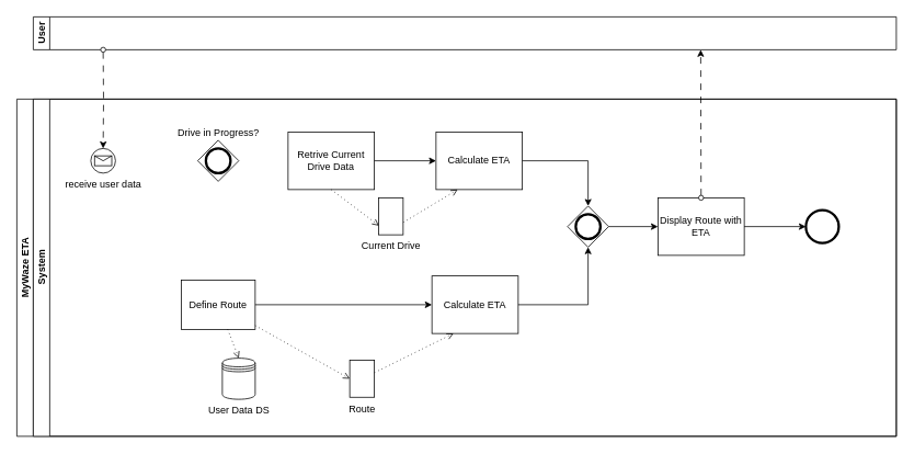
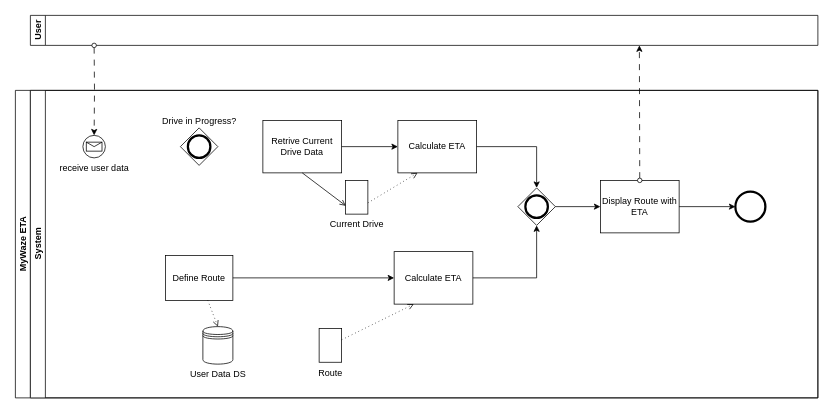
  <mxCell id="0" />
  <mxCell id="1" parent="0" />
  <mxCell id="2" value="User" style="swimlane;html=1;startSize=20;horizontal=0;" parent="1" vertex="1"><mxGeometry x="40" y="20" width="1050" height="40" as="geometry" /></mxCell>
  <mxCell id="3" value="MyWaze ETA" style="swimlane;html=1;childLayout=stackLayout;resizeParent=1;resizeParentMax=0;horizontal=0;startSize=20;horizontalStack=0;whiteSpace=wrap;" parent="1" vertex="1"><mxGeometry x="20" y="120" width="1070" height="410" as="geometry" /></mxCell>
  <mxCell id="4" value="System" style="swimlane;html=1;startSize=20;horizontal=0;" parent="3" vertex="1"><mxGeometry x="20" width="1050" height="410" as="geometry" /></mxCell>
  <mxCell id="5" value="Calculate ETA" style="points=[[0.25,0,0],[0.5,0,0],[0.75,0,0],[1,0.25,0],[1,0.5,0],[1,0.75,0],[0.75,1,0],[0.5,1,0],[0.25,1,0],[0,0.75,0],[0,0.5,0],[0,0.25,0]];shape=mxgraph.bpmn.task2;whiteSpace=wrap;rectStyle=rounded;size=10;html=1;container=1;expand=0;collapsible=0;taskMarker=abstract;" parent="4" vertex="1"><mxGeometry x="485" y="215" width="105" height="70" as="geometry" /></mxCell>
  <mxCell id="6" value="Define Route" style="points=[[0.25,0,0],[0.5,0,0],[0.75,0,0],[1,0.25,0],[1,0.5,0],[1,0.75,0],[0.75,1,0],[0.5,1,0],[0.25,1,0],[0,0.75,0],[0,0.5,0],[0,0.25,0]];shape=mxgraph.bpmn.task2;whiteSpace=wrap;rectStyle=rounded;size=10;html=1;container=1;expand=0;collapsible=0;taskMarker=abstract;" vertex="1" parent="4"><mxGeometry x="180" y="220" width="90" height="60" as="geometry" /></mxCell>
  <mxCell id="7" value="Display Route with ETA" style="shape=mxgraph.bpmn.task2;whiteSpace=wrap;rectStyle=rounded;size=10;html=1;container=1;expand=0;collapsible=0;taskMarker=send;points=[[0.25,0,0],[0.5,0,0],[0.75,0,0],[1,0.25,0],[1,0.5,0],[1,0.75,0],[0.75,1,0],[0.5,1,0],[0.25,1,0],[0,0.75,0],[0,0.5,0],[0,0.25,0]];" vertex="1" parent="4"><mxGeometry x="760" y="120" width="105" height="70" as="geometry" /></mxCell>
  <mxCell id="8" value="receive user data" style="points=[[0.145,0.145,0],[0.5,0,0],[0.855,0.145,0],[1,0.5,0],[0.855,0.855,0],[0.5,1,0],[0.145,0.855,0],[0,0.5,0]];shape=mxgraph.bpmn.event;html=1;verticalLabelPosition=bottom;labelBackgroundColor=#ffffff;verticalAlign=top;align=center;perimeter=ellipsePerimeter;outlineConnect=0;aspect=fixed;outline=standard;symbol=message;" vertex="1" parent="4"><mxGeometry x="70" y="60" width="30" height="30" as="geometry" /></mxCell>
  <mxCell id="9" value="Drive in Progress?" style="points=[[0.25,0.25,0],[0.5,0,0],[0.75,0.25,0],[1,0.5,0],[0.75,0.75,0],[0.5,1,0],[0.25,0.75,0],[0,0.5,0]];shape=mxgraph.bpmn.gateway2;html=1;verticalLabelPosition=top;labelBackgroundColor=#ffffff;verticalAlign=bottom;align=center;perimeter=rhombusPerimeter;outlineConnect=0;outline=end;symbol=general;labelPosition=center;" vertex="1" parent="4"><mxGeometry x="200" y="50" width="50" height="50" as="geometry" /></mxCell>
  <mxCell id="10" value="Calculate ETA" style="shape=mxgraph.bpmn.task2;whiteSpace=wrap;rectStyle=rounded;size=10;html=1;container=1;expand=0;collapsible=0;taskMarker=abstract;points=[[0.25,0,0],[0.5,0,0],[0.75,0,0],[1,0.25,0],[1,0.5,0],[1,0.75,0],[0.75,1,0],[0.5,1,0],[0.25,1,0],[0,0.75,0],[0,0.5,0],[0,0.25,0]];isLoopStandard=1;" vertex="1" parent="4"><mxGeometry x="490" y="40" width="105" height="70" as="geometry" /></mxCell>
  <mxCell id="11" value="Retrive Current Drive Data" style="points=[[0.25,0,0],[0.5,0,0],[0.75,0,0],[1,0.25,0],[1,0.5,0],[1,0.75,0],[0.75,1,0],[0.5,1,0],[0.25,1,0],[0,0.75,0],[0,0.5,0],[0,0.25,0]];shape=mxgraph.bpmn.task2;whiteSpace=wrap;rectStyle=rounded;size=10;html=1;container=1;expand=0;collapsible=0;taskMarker=abstract;" vertex="1" parent="4"><mxGeometry x="310" y="40" width="105" height="70" as="geometry" /></mxCell>
  <mxCell id="12" value="" style="points=[[0.145,0.145,0],[0.5,0,0],[0.855,0.145,0],[1,0.5,0],[0.855,0.855,0],[0.5,1,0],[0.145,0.855,0],[0,0.5,0]];shape=mxgraph.bpmn.event;html=1;verticalLabelPosition=bottom;labelBackgroundColor=#ffffff;verticalAlign=top;align=center;perimeter=ellipsePerimeter;outlineConnect=0;aspect=fixed;outline=end;symbol=terminate2;" vertex="1" parent="4"><mxGeometry x="940" y="135" width="40" height="40" as="geometry" /></mxCell>
  <mxCell id="13" style="edgeStyle=orthogonalEdgeStyle;rounded=0;orthogonalLoop=1;jettySize=auto;html=1;entryX=0;entryY=0.5;entryDx=0;entryDy=0;entryPerimeter=0;" edge="1" parent="4" source="11" target="10"><mxGeometry relative="1" as="geometry" /></mxCell>
  <mxCell id="14" value="" style="points=[[0.25,0.25,0],[0.5,0,0],[0.75,0.25,0],[1,0.5,0],[0.75,0.75,0],[0.5,1,0],[0.25,0.75,0],[0,0.5,0]];shape=mxgraph.bpmn.gateway2;html=1;verticalLabelPosition=bottom;labelBackgroundColor=#ffffff;verticalAlign=top;align=center;perimeter=rhombusPerimeter;outlineConnect=0;outline=end;symbol=general;" vertex="1" parent="4"><mxGeometry x="650" y="130" width="50" height="50" as="geometry" /></mxCell>
  <mxCell id="15" style="edgeStyle=orthogonalEdgeStyle;rounded=0;orthogonalLoop=1;jettySize=auto;html=1;entryX=0.5;entryY=0;entryDx=0;entryDy=0;entryPerimeter=0;" edge="1" parent="4" source="10" target="14"><mxGeometry relative="1" as="geometry" /></mxCell>
  <mxCell id="16" style="edgeStyle=orthogonalEdgeStyle;rounded=0;orthogonalLoop=1;jettySize=auto;html=1;entryX=0.5;entryY=1;entryDx=0;entryDy=0;entryPerimeter=0;" edge="1" parent="4" source="5" target="14"><mxGeometry relative="1" as="geometry" /></mxCell>
  <mxCell id="17" style="edgeStyle=orthogonalEdgeStyle;rounded=0;orthogonalLoop=1;jettySize=auto;html=1;entryX=0;entryY=0.5;entryDx=0;entryDy=0;entryPerimeter=0;" edge="1" parent="4" source="14" target="7"><mxGeometry relative="1" as="geometry" /></mxCell>
  <mxCell id="18" style="edgeStyle=orthogonalEdgeStyle;rounded=0;orthogonalLoop=1;jettySize=auto;html=1;entryX=0;entryY=0.5;entryDx=0;entryDy=0;entryPerimeter=0;" edge="1" parent="4" source="7" target="12"><mxGeometry relative="1" as="geometry" /></mxCell>
  <mxCell id="19" style="edgeStyle=orthogonalEdgeStyle;rounded=0;orthogonalLoop=1;jettySize=auto;html=1;entryX=0;entryY=0.5;entryDx=0;entryDy=0;entryPerimeter=0;" edge="1" parent="4" source="6" target="5"><mxGeometry relative="1" as="geometry" /></mxCell>
  <mxCell id="20" value="Current Drive" style="shape=mxgraph.bpmn.data2;labelPosition=center;verticalLabelPosition=bottom;align=center;verticalAlign=top;size=15;html=1;" vertex="1" parent="4"><mxGeometry x="420" y="120" width="30" height="45" as="geometry" /></mxCell>
- <mxCell id="21" style="rounded=0;orthogonalLoop=1;jettySize=auto;html=1;entryX=0.018;entryY=0.752;entryDx=0;entryDy=0;entryPerimeter=0;exitX=0.5;exitY=1;exitDx=0;exitDy=0;exitPerimeter=0;dashed=1;dashPattern=1 4;endArrow=open;endFill=0;" edge="1" parent="4" source="11" target="20"><mxGeometry relative="1" as="geometry" /></mxCell>
+ <mxCell id="21" style="rounded=0;orthogonalLoop=1;jettySize=auto;html=1;entryX=0.018;entryY=0.752;entryDx=0;entryDy=0;entryPerimeter=0;exitX=0.5;exitY=1;exitDx=0;exitDy=0;exitPerimeter=0;dashed=0;dashPattern=1 4;endArrow=open;endFill=0;" edge="1" parent="4" source="11" target="20"><mxGeometry relative="1" as="geometry" /></mxCell>
  <mxCell id="22" style="rounded=0;orthogonalLoop=1;jettySize=auto;html=1;entryX=0.25;entryY=1;entryDx=0;entryDy=0;entryPerimeter=0;dashed=1;dashPattern=1 4;exitX=0;exitY=0;exitDx=30;exitDy=30;exitPerimeter=0;endArrow=open;endFill=0;" edge="1" parent="4" source="20" target="10"><mxGeometry relative="1" as="geometry" /></mxCell>
  <mxCell id="23" value="Route" style="shape=mxgraph.bpmn.data2;labelPosition=center;verticalLabelPosition=bottom;align=center;verticalAlign=top;size=15;html=1;" vertex="1" parent="4"><mxGeometry x="385" y="317.5" width="30" height="45" as="geometry" /></mxCell>
- <mxCell id="24" style="rounded=0;orthogonalLoop=1;jettySize=auto;html=1;entryX=0;entryY=0.5;entryDx=0;entryDy=0;entryPerimeter=0;dashed=1;dashPattern=1 4;endArrow=open;endFill=0;" edge="1" parent="4" source="6" target="23"><mxGeometry relative="1" as="geometry" /></mxCell>
  <mxCell id="25" value="User Data DS" style="shape=datastore;html=1;labelPosition=center;verticalLabelPosition=bottom;align=center;verticalAlign=top;" vertex="1" parent="4"><mxGeometry x="230" y="315" width="40" height="50" as="geometry" /></mxCell>
  <mxCell id="26" style="rounded=0;orthogonalLoop=1;jettySize=auto;html=1;entryX=0.5;entryY=0;entryDx=0;entryDy=0;dashed=1;dashPattern=1 4;endArrow=open;endFill=0;" edge="1" parent="4" source="6" target="25"><mxGeometry relative="1" as="geometry" /></mxCell>
  <mxCell id="27" style="edgeStyle=none;shape=connector;rounded=0;orthogonalLoop=1;jettySize=auto;html=1;entryX=0.25;entryY=1;entryDx=0;entryDy=0;entryPerimeter=0;dashed=1;dashPattern=1 4;strokeColor=default;align=center;verticalAlign=middle;fontFamily=Helvetica;fontSize=11;fontColor=default;labelBackgroundColor=default;endArrow=open;endFill=0;" edge="1" parent="4" source="23" target="5"><mxGeometry relative="1" as="geometry" /></mxCell>
  <mxCell id="28" style="edgeStyle=orthogonalEdgeStyle;shape=connector;rounded=0;orthogonalLoop=1;jettySize=auto;html=1;align=center;verticalAlign=middle;fontFamily=Helvetica;fontSize=11;fontColor=default;labelBackgroundColor=default;endArrow=classic;startArrow=oval;startFill=1;startFillColor=#FFFFFF;endFill=1;fixDash=0;strokeWidth=1;dashed=1;dashPattern=8 8;backgroundOutline=0;arcSize=20;fillOpacity=100;strokeOpacity=100;" edge="1" parent="4" target="8"><mxGeometry relative="1" as="geometry"><mxPoint x="85" y="-60" as="sourcePoint" /></mxGeometry></mxCell>
  <mxCell id="29" style="edgeStyle=orthogonalEdgeStyle;shape=connector;rounded=0;orthogonalLoop=1;jettySize=auto;html=1;align=center;verticalAlign=middle;fontFamily=Helvetica;fontSize=11;fontColor=default;labelBackgroundColor=default;endArrow=classic;startArrow=oval;startFill=1;startFillColor=#FFFFFF;endFill=1;fixDash=0;strokeWidth=1;dashed=1;dashPattern=8 8;backgroundOutline=0;arcSize=20;fillOpacity=100;strokeOpacity=100;exitX=0.5;exitY=0;exitDx=0;exitDy=0;exitPerimeter=0;" edge="1" parent="4" source="7"><mxGeometry relative="1" as="geometry"><mxPoint x="812" y="-60" as="targetPoint" /><mxPoint x="812.16" y="90" as="sourcePoint" /></mxGeometry></mxCell>
